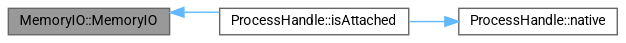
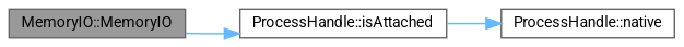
  digraph {
    fontname=Roboto
    rankdir=LR
    node [color=grey40 fillcolor=white fontname=Roboto fontsize=10 shape=box style=filled]
    edge [color=steelblue1 fontname=Roboto fontsize=10 labelfontname=Helvetica labelfontsize=10 style=solid]
    n1 [color=gray40 fillcolor=grey60 fontcolor=black height=0.2 label="MemoryIO::MemoryIO" width=0.4]
    n2 [height=0.2 label="ProcessHandle::isAttached" width=0.4]
    n3 [height=0.2 label="ProcessHandle::native" width=0.4]
-   n2 -> n1
+   n1 -> n2
    n2 -> n3
  }
